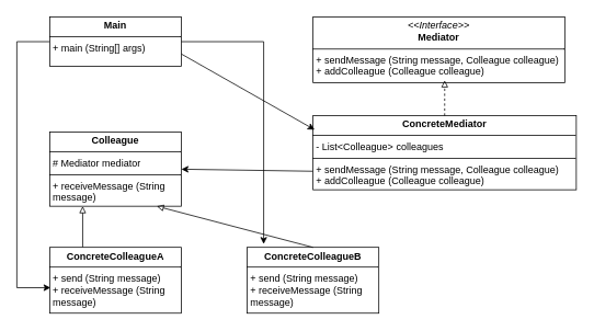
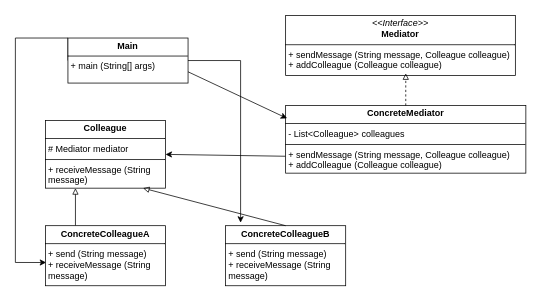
  <mxCell id="0" />
  <mxCell id="1" parent="0" />
  <mxCell id="2" style="edgeStyle=orthogonalEdgeStyle;rounded=0;orthogonalLoop=1;jettySize=auto;html=1;exitX=0;exitY=0.5;exitDx=0;exitDy=0;endArrow=classic;endFill=1;entryX=0.006;entryY=0.613;entryDx=0;entryDy=0;entryPerimeter=0;" edge="1" parent="1" source="3" target="11"><mxGeometry relative="1" as="geometry"><mxPoint x="20" y="350" as="targetPoint" /><Array as="points"><mxPoint x="20" y="50" /><mxPoint x="20" y="349" /></Array></mxGeometry></mxCell>
- <mxCell id="3" value="&lt;p style=&quot;margin:0px;margin-top:4px;text-align:center;&quot;&gt;&lt;b&gt;Main&lt;/b&gt;&lt;/p&gt;&lt;hr size=&quot;1&quot; style=&quot;border-style:solid;&quot;&gt;&lt;p style=&quot;margin:0px;margin-left:4px;&quot;&gt;+ main (String[] args)&lt;/p&gt;" style="verticalAlign=top;align=left;overflow=fill;html=1;whiteSpace=wrap;" vertex="1" parent="1"><mxGeometry x="60" y="20" width="160" height="60" as="geometry" /></mxCell>
+ <mxCell id="3" value="&lt;p style=&quot;margin:0px;margin-top:4px;text-align:center;&quot;&gt;&lt;b&gt;Main&lt;/b&gt;&lt;/p&gt;&lt;hr size=&quot;1&quot; style=&quot;border-style:solid;&quot;&gt;&lt;p style=&quot;margin:0px;margin-left:4px;&quot;&gt;+ main (String[] args)&lt;/p&gt;" style="verticalAlign=top;align=left;overflow=fill;html=1;whiteSpace=wrap;" vertex="1" parent="1"><mxGeometry x="90" y="50" width="160" height="60" as="geometry" /></mxCell>
  <mxCell id="4" value="&lt;p style=&quot;margin:0px;margin-top:4px;text-align:center;&quot;&gt;&lt;i&gt;&amp;lt;&amp;lt;Interface&amp;gt;&amp;gt;&lt;/i&gt;&lt;br&gt;&lt;b&gt;Mediator&lt;/b&gt;&lt;/p&gt;&lt;hr size=&quot;1&quot; style=&quot;border-style:solid;&quot;&gt;&lt;p style=&quot;margin:0px;margin-left:4px;&quot;&gt;+ sendMessage (String message, Colleague colleague)&lt;/p&gt;&lt;p style=&quot;margin:0px;margin-left:4px;&quot;&gt;+ addColleague (&lt;span style=&quot;background-color: initial;&quot;&gt;Colleague colleague)&lt;/span&gt;&lt;/p&gt;" style="verticalAlign=top;align=left;overflow=fill;html=1;whiteSpace=wrap;" vertex="1" parent="1"><mxGeometry x="380" y="20" width="306" height="80" as="geometry" /></mxCell>
  <mxCell id="5" style="edgeStyle=none;rounded=0;orthogonalLoop=1;jettySize=auto;html=1;exitX=0;exitY=0.75;exitDx=0;exitDy=0;entryX=1;entryY=0.5;entryDx=0;entryDy=0;" edge="1" parent="1" source="6" target="8"><mxGeometry relative="1" as="geometry" /></mxCell>
  <mxCell id="6" value="&lt;p style=&quot;margin:0px;margin-top:4px;text-align:center;&quot;&gt;&lt;b&gt;ConcreteMediator&lt;/b&gt;&lt;/p&gt;&lt;hr size=&quot;1&quot; style=&quot;border-style:solid;&quot;&gt;&lt;p style=&quot;margin:0px;margin-left:4px;&quot;&gt;- List&amp;lt;Colleague&amp;gt; colleagues&lt;/p&gt;&lt;hr size=&quot;1&quot; style=&quot;border-style:solid;&quot;&gt;&lt;p style=&quot;margin: 0px 0px 0px 4px;&quot;&gt;+ sendMessage (String message, Colleague colleague)&lt;/p&gt;&lt;p style=&quot;margin: 0px 0px 0px 4px;&quot;&gt;+ addColleague (&lt;span style=&quot;background-color: initial;&quot;&gt;Colleague colleague)&lt;/span&gt;&lt;/p&gt;" style="verticalAlign=top;align=left;overflow=fill;html=1;whiteSpace=wrap;" vertex="1" parent="1"><mxGeometry x="380" y="140" width="320" height="90" as="geometry" /></mxCell>
  <mxCell id="7" style="edgeStyle=none;rounded=0;orthogonalLoop=1;jettySize=auto;html=1;exitX=0.5;exitY=0;exitDx=0;exitDy=0;entryX=0.523;entryY=0.963;entryDx=0;entryDy=0;entryPerimeter=0;dashed=1;endArrow=block;endFill=0;" edge="1" parent="1" source="6" target="4"><mxGeometry relative="1" as="geometry" /></mxCell>
  <mxCell id="8" value="&lt;p style=&quot;margin:0px;margin-top:4px;text-align:center;&quot;&gt;&lt;b&gt;Colleague&lt;/b&gt;&lt;/p&gt;&lt;hr size=&quot;1&quot; style=&quot;border-style:solid;&quot;&gt;&lt;p style=&quot;margin:0px;margin-left:4px;&quot;&gt;# Mediator mediator&lt;/p&gt;&lt;hr size=&quot;1&quot; style=&quot;border-style:solid;&quot;&gt;&lt;p style=&quot;margin:0px;margin-left:4px;&quot;&gt;+ receiveMessage (String message)&lt;/p&gt;" style="verticalAlign=top;align=left;overflow=fill;html=1;whiteSpace=wrap;" vertex="1" parent="1"><mxGeometry x="60" y="160" width="160" height="90" as="geometry" /></mxCell>
  <mxCell id="9" style="edgeStyle=none;rounded=0;orthogonalLoop=1;jettySize=auto;html=1;exitX=1;exitY=0.75;exitDx=0;exitDy=0;entryX=0.006;entryY=0.189;entryDx=0;entryDy=0;entryPerimeter=0;" edge="1" parent="1" source="3" target="6"><mxGeometry relative="1" as="geometry" /></mxCell>
  <mxCell id="10" style="edgeStyle=none;rounded=0;orthogonalLoop=1;jettySize=auto;html=1;exitX=0.25;exitY=0;exitDx=0;exitDy=0;entryX=0.25;entryY=1;entryDx=0;entryDy=0;endArrow=block;endFill=0;" edge="1" parent="1" source="11" target="8"><mxGeometry relative="1" as="geometry" /></mxCell>
  <mxCell id="11" value="&lt;p style=&quot;margin:0px;margin-top:4px;text-align:center;&quot;&gt;&lt;b&gt;ConcreteColleagueA&lt;/b&gt;&lt;/p&gt;&lt;hr size=&quot;1&quot; style=&quot;border-style:solid;&quot;&gt;&lt;p style=&quot;margin:0px;margin-left:4px;&quot;&gt;+ send (String message)&lt;/p&gt;&lt;p style=&quot;margin:0px;margin-left:4px;&quot;&gt;+ receiveMessage (String message)&lt;/p&gt;" style="verticalAlign=top;align=left;overflow=fill;html=1;whiteSpace=wrap;" vertex="1" parent="1"><mxGeometry x="60" y="300" width="160" height="80" as="geometry" /></mxCell>
  <mxCell id="12" value="&lt;p style=&quot;margin:0px;margin-top:4px;text-align:center;&quot;&gt;&lt;b&gt;ConcreteColleagueB&lt;/b&gt;&lt;/p&gt;&lt;hr size=&quot;1&quot; style=&quot;border-style:solid;&quot;&gt;&lt;p style=&quot;margin:0px;margin-left:4px;&quot;&gt;+ send (String message)&lt;/p&gt;&lt;p style=&quot;margin:0px;margin-left:4px;&quot;&gt;+ receiveMessage (String message)&lt;/p&gt;" style="verticalAlign=top;align=left;overflow=fill;html=1;whiteSpace=wrap;" vertex="1" parent="1"><mxGeometry x="300" y="300" width="160" height="80" as="geometry" /></mxCell>
  <mxCell id="13" style="edgeStyle=none;rounded=0;orthogonalLoop=1;jettySize=auto;html=1;exitX=0.5;exitY=0;exitDx=0;exitDy=0;entryX=0.813;entryY=1;entryDx=0;entryDy=0;entryPerimeter=0;endArrow=block;endFill=0;" edge="1" parent="1" source="12" target="8"><mxGeometry relative="1" as="geometry" /></mxCell>
  <mxCell id="14" style="edgeStyle=orthogonalEdgeStyle;rounded=0;orthogonalLoop=1;jettySize=auto;html=1;exitX=1;exitY=0.5;exitDx=0;exitDy=0;entryX=0.125;entryY=-0.05;entryDx=0;entryDy=0;entryPerimeter=0;" edge="1" parent="1" source="3" target="12"><mxGeometry relative="1" as="geometry" /></mxCell>
